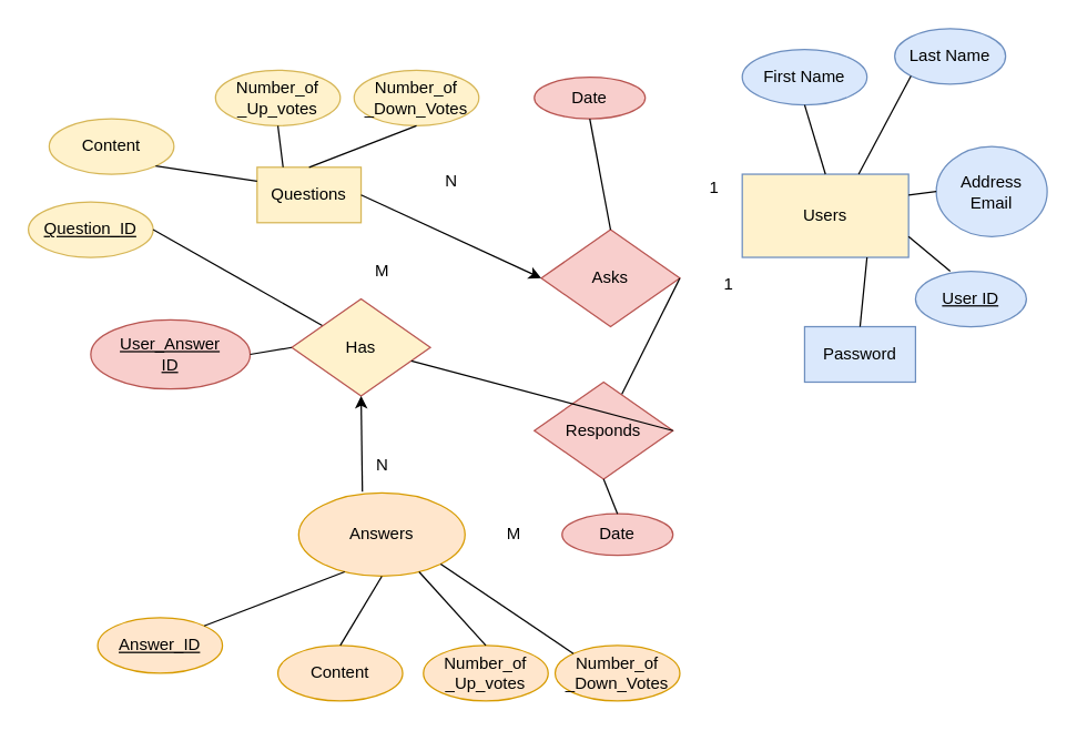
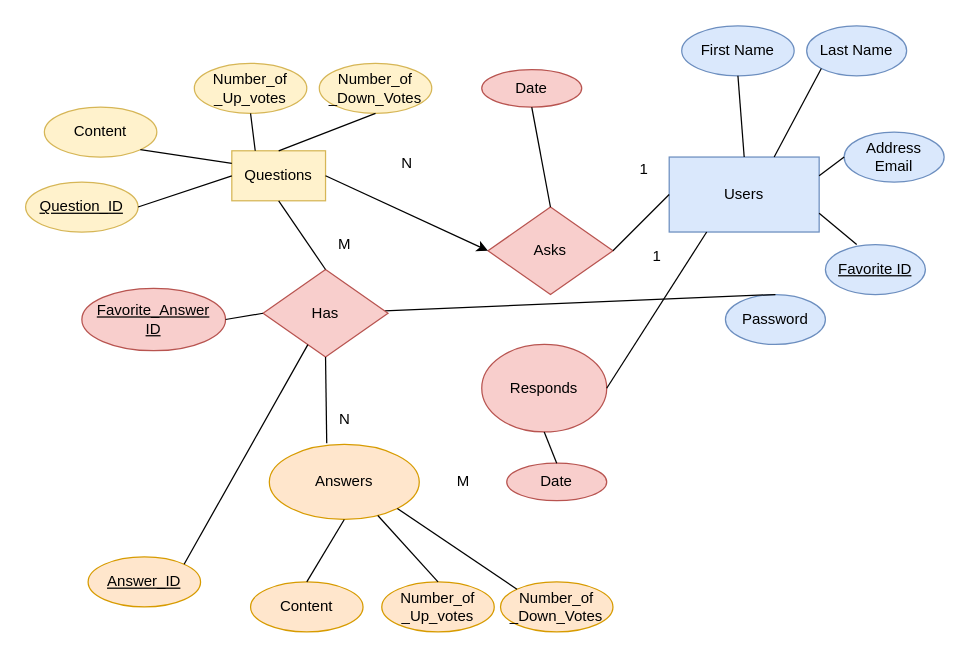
  <mxCell id="0" />
  <mxCell id="1" parent="0" />
- <mxCell id="2" value="Users" style="rounded=0;whiteSpace=wrap;html=1;fillColor=#fff2cc;strokeColor=#6c8ebf;" vertex="1" parent="1"><mxGeometry x="535" y="125" width="120" height="60" as="geometry" /></mxCell>
+ <mxCell id="2" value="Users" style="rounded=0;whiteSpace=wrap;html=1;fillColor=#dae8fc;strokeColor=#6c8ebf;" vertex="1" parent="1"><mxGeometry x="535" y="125" width="120" height="60" as="geometry" /></mxCell>
  <mxCell id="3" value="Questions" style="rounded=0;whiteSpace=wrap;html=1;fillColor=#fff2cc;strokeColor=#d6b656;" vertex="1" parent="1"><mxGeometry x="185" y="120" width="75" height="40" as="geometry" /></mxCell>
  <mxCell id="4" value="Answers" style="ellipse;whiteSpace=wrap;html=1;fillColor=#ffe6cc;strokeColor=#d79b00;" vertex="1" parent="1"><mxGeometry x="215" y="355" width="120" height="60" as="geometry" /></mxCell>
- <mxCell id="5" value="First Name" style="ellipse;whiteSpace=wrap;html=1;fillColor=#dae8fc;strokeColor=#6c8ebf;" vertex="1" parent="1"><mxGeometry x="535" y="35" width="90" height="40" as="geometry" /></mxCell>
+ <mxCell id="5" value="First Name" style="ellipse;whiteSpace=wrap;html=1;fillColor=#dae8fc;strokeColor=#6c8ebf;" vertex="1" parent="1"><mxGeometry x="545" y="20" width="90" height="40" as="geometry" /></mxCell>
  <mxCell id="6" value="Last Name" style="ellipse;whiteSpace=wrap;html=1;fillColor=#dae8fc;strokeColor=#6c8ebf;" vertex="1" parent="1"><mxGeometry x="645" y="20" width="80" height="40" as="geometry" /></mxCell>
- <mxCell id="7" value="&lt;u&gt;User ID&lt;/u&gt;" style="ellipse;whiteSpace=wrap;html=1;fillColor=#dae8fc;strokeColor=#6c8ebf;" vertex="1" parent="1"><mxGeometry x="660" y="195" width="80" height="40" as="geometry" /></mxCell>
- <mxCell id="8" value="Address&lt;br&gt;Email" style="ellipse;whiteSpace=wrap;html=1;fillColor=#dae8fc;strokeColor=#6c8ebf;" vertex="1" parent="1"><mxGeometry x="675" y="105" width="80" height="65" as="geometry" /></mxCell>
- <mxCell id="9" value="Password" style="whiteSpace=wrap;html=1;fillColor=#dae8fc;strokeColor=#6c8ebf;rounded=0;" vertex="1" parent="1"><mxGeometry x="580" y="235" width="80" height="40" as="geometry" /></mxCell>
+ <mxCell id="7" value="&lt;u&gt;Favorite ID&lt;/u&gt;" style="ellipse;whiteSpace=wrap;html=1;fillColor=#dae8fc;strokeColor=#6c8ebf;" vertex="1" parent="1"><mxGeometry x="660" y="195" width="80" height="40" as="geometry" /></mxCell>
+ <mxCell id="8" value="Address&lt;br&gt;Email" style="ellipse;whiteSpace=wrap;html=1;fillColor=#dae8fc;strokeColor=#6c8ebf;" vertex="1" parent="1"><mxGeometry x="675" y="105" width="80" height="40" as="geometry" /></mxCell>
+ <mxCell id="9" value="Password" style="ellipse;whiteSpace=wrap;html=1;fillColor=#dae8fc;strokeColor=#6c8ebf;" vertex="1" parent="1"><mxGeometry x="580" y="235" width="80" height="40" as="geometry" /></mxCell>
  <mxCell id="10" value="" style="endArrow=none;html=1;rounded=0;entryX=0.5;entryY=1;entryDx=0;entryDy=0;exitX=0.5;exitY=0;exitDx=0;exitDy=0;" edge="1" parent="1" source="2" target="5"><mxGeometry width="50" height="50" relative="1" as="geometry"><mxPoint x="605" y="245" as="sourcePoint" /><mxPoint x="655" y="195" as="targetPoint" /></mxGeometry></mxCell>
  <mxCell id="11" value="" style="endArrow=none;html=1;rounded=0;entryX=0;entryY=1;entryDx=0;entryDy=0;exitX=0.7;exitY=0;exitDx=0;exitDy=0;exitPerimeter=0;" edge="1" parent="1" source="2" target="6"><mxGeometry width="50" height="50" relative="1" as="geometry"><mxPoint x="605" y="135" as="sourcePoint" /><mxPoint x="590" y="85" as="targetPoint" /></mxGeometry></mxCell>
  <mxCell id="12" value="" style="endArrow=none;html=1;rounded=0;entryX=0;entryY=0.5;entryDx=0;entryDy=0;exitX=1;exitY=0.25;exitDx=0;exitDy=0;" edge="1" parent="1" source="2" target="8"><mxGeometry width="50" height="50" relative="1" as="geometry"><mxPoint x="615" y="145" as="sourcePoint" /><mxPoint x="600" y="95" as="targetPoint" /></mxGeometry></mxCell>
  <mxCell id="13" value="" style="endArrow=none;html=1;rounded=0;entryX=1;entryY=0.75;entryDx=0;entryDy=0;exitX=0.313;exitY=0;exitDx=0;exitDy=0;exitPerimeter=0;" edge="1" parent="1" source="7" target="2"><mxGeometry width="50" height="50" relative="1" as="geometry"><mxPoint x="625" y="155" as="sourcePoint" /><mxPoint x="610" y="105" as="targetPoint" /></mxGeometry></mxCell>
- <mxCell id="14" value="" style="endArrow=none;html=1;rounded=0;entryX=0.75;entryY=1;entryDx=0;entryDy=0;exitX=0.5;exitY=0;exitDx=0;exitDy=0;" edge="1" parent="1" source="9" target="2"><mxGeometry width="50" height="50" relative="1" as="geometry"><mxPoint x="635" y="165" as="sourcePoint" /><mxPoint x="620" y="115" as="targetPoint" /></mxGeometry></mxCell>
+ <mxCell id="14" value="" style="endArrow=none;html=1;rounded=0;exitX=0.5;exitY=0;exitDx=0;exitDy=0;" edge="1" parent="1" source="9" target="27"><mxGeometry width="50" height="50" relative="1" as="geometry"><mxPoint x="635" y="165" as="sourcePoint" /><mxPoint x="620" y="115" as="targetPoint" /></mxGeometry></mxCell>
  <mxCell id="15" value="Asks" style="rhombus;whiteSpace=wrap;html=1;fillColor=#f8cecc;strokeColor=#b85450;" vertex="1" parent="1"><mxGeometry x="390" y="165" width="100" height="70" as="geometry" /></mxCell>
- <mxCell id="16" value="" style="endArrow=none;html=1;rounded=0;exitX=1;exitY=0.5;exitDx=0;exitDy=0;" edge="1" parent="1" source="15" target="36"><mxGeometry width="50" height="50" relative="1" as="geometry"><mxPoint x="605" y="245" as="sourcePoint" /><mxPoint x="655" y="195" as="targetPoint" /></mxGeometry></mxCell>
+ <mxCell id="16" value="" style="endArrow=none;html=1;rounded=0;exitX=1;exitY=0.5;exitDx=0;exitDy=0;entryX=0;entryY=0.5;entryDx=0;entryDy=0;" edge="1" parent="1" source="15" target="2"><mxGeometry width="50" height="50" relative="1" as="geometry"><mxPoint x="605" y="245" as="sourcePoint" /><mxPoint x="655" y="195" as="targetPoint" /></mxGeometry></mxCell>
  <mxCell id="17" value="" style="endArrow=classic;html=1;rounded=0;exitX=1;exitY=0.5;exitDx=0;exitDy=0;entryX=0;entryY=0.5;entryDx=0;entryDy=0;" edge="1" parent="1" source="3" target="15"><mxGeometry width="50" height="50" relative="1" as="geometry"><mxPoint x="585" y="235" as="sourcePoint" /><mxPoint x="635" y="185" as="targetPoint" /></mxGeometry></mxCell>
  <mxCell id="18" value="1" style="text;html=1;strokeColor=none;fillColor=none;align=center;verticalAlign=middle;whiteSpace=wrap;rounded=0;" vertex="1" parent="1"><mxGeometry x="485" y="120" width="60" height="30" as="geometry" /></mxCell>
  <mxCell id="19" value="N" style="text;html=1;align=center;verticalAlign=middle;resizable=0;points=[];autosize=1;strokeColor=none;fillColor=none;" vertex="1" parent="1"><mxGeometry x="315" y="120" width="20" height="20" as="geometry" /></mxCell>
  <mxCell id="20" value="Date" style="ellipse;whiteSpace=wrap;html=1;fillColor=#f8cecc;strokeColor=#b85450;" vertex="1" parent="1"><mxGeometry x="385" y="55" width="80" height="30" as="geometry" /></mxCell>
  <mxCell id="21" value="" style="endArrow=none;html=1;rounded=0;entryX=0.5;entryY=1;entryDx=0;entryDy=0;exitX=0.5;exitY=0;exitDx=0;exitDy=0;" edge="1" parent="1" source="15" target="20"><mxGeometry width="50" height="50" relative="1" as="geometry"><mxPoint x="645" y="175" as="sourcePoint" /><mxPoint x="630" y="125" as="targetPoint" /></mxGeometry></mxCell>
  <mxCell id="22" value="&lt;u&gt;Question_ID&lt;/u&gt;" style="ellipse;whiteSpace=wrap;html=1;fillColor=#fff2cc;strokeColor=#d6b656;" vertex="1" parent="1"><mxGeometry x="20" y="145" width="90" height="40" as="geometry" /></mxCell>
  <mxCell id="23" value="Content" style="ellipse;whiteSpace=wrap;html=1;fillColor=#fff2cc;strokeColor=#d6b656;" vertex="1" parent="1"><mxGeometry x="35" y="85" width="90" height="40" as="geometry" /></mxCell>
- <mxCell id="24" value="" style="endArrow=none;html=1;rounded=0;exitX=1;exitY=0.5;exitDx=0;exitDy=0;" edge="1" parent="1" source="22" target="27"><mxGeometry width="50" height="50" relative="1" as="geometry"><mxPoint x="515" y="235" as="sourcePoint" /><mxPoint x="565" y="185" as="targetPoint" /></mxGeometry></mxCell>
+ <mxCell id="24" value="" style="endArrow=none;html=1;rounded=0;exitX=1;exitY=0.5;exitDx=0;exitDy=0;entryX=0;entryY=0.5;entryDx=0;entryDy=0;" edge="1" parent="1" source="22" target="3"><mxGeometry width="50" height="50" relative="1" as="geometry"><mxPoint x="515" y="235" as="sourcePoint" /><mxPoint x="565" y="185" as="targetPoint" /></mxGeometry></mxCell>
  <mxCell id="25" value="&lt;u&gt;Answer_ID&lt;/u&gt;" style="ellipse;whiteSpace=wrap;html=1;fillColor=#ffe6cc;strokeColor=#d79b00;" vertex="1" parent="1"><mxGeometry x="70" y="445" width="90" height="40" as="geometry" /></mxCell>
  <mxCell id="26" value="Content" style="ellipse;whiteSpace=wrap;html=1;fillColor=#ffe6cc;strokeColor=#d79b00;" vertex="1" parent="1"><mxGeometry x="200" y="465" width="90" height="40" as="geometry" /></mxCell>
- <mxCell id="27" value="Has" style="rhombus;whiteSpace=wrap;html=1;fillColor=#fff2cc;strokeColor=#b85450;" vertex="1" parent="1"><mxGeometry x="210" y="215" width="100" height="70" as="geometry" /></mxCell>
- <mxCell id="28" value="" style="endArrow=none;html=1;rounded=0;exitX=1;exitY=0;exitDx=0;exitDy=0;entryX=0.25;entryY=1;entryDx=0;entryDy=0;" edge="1" parent="1" source="25" target="4"><mxGeometry width="50" height="50" relative="1" as="geometry"><mxPoint x="515" y="275" as="sourcePoint" /><mxPoint x="565" y="225" as="targetPoint" /></mxGeometry></mxCell>
+ <mxCell id="27" value="Has" style="rhombus;whiteSpace=wrap;html=1;fillColor=#f8cecc;strokeColor=#b85450;" vertex="1" parent="1"><mxGeometry x="210" y="215" width="100" height="70" as="geometry" /></mxCell>
+ <mxCell id="28" value="" style="endArrow=none;html=1;rounded=0;exitX=1;exitY=0;exitDx=0;exitDy=0;" edge="1" parent="1" source="25" target="27"><mxGeometry width="50" height="50" relative="1" as="geometry"><mxPoint x="515" y="275" as="sourcePoint" /><mxPoint x="565" y="225" as="targetPoint" /></mxGeometry></mxCell>
  <mxCell id="29" value="" style="endArrow=none;html=1;rounded=0;exitX=0.5;exitY=0;exitDx=0;exitDy=0;entryX=0.5;entryY=1;entryDx=0;entryDy=0;" edge="1" parent="1" source="26" target="4"><mxGeometry width="50" height="50" relative="1" as="geometry"><mxPoint x="515" y="275" as="sourcePoint" /><mxPoint x="565" y="225" as="targetPoint" /></mxGeometry></mxCell>
- <mxCell id="31" value="&lt;u&gt;User_Answer&lt;br&gt;ID&lt;/u&gt;" style="ellipse;whiteSpace=wrap;html=1;fillColor=#f8cecc;strokeColor=#b85450;" vertex="1" parent="1"><mxGeometry x="65" y="230" width="115" height="50" as="geometry" /></mxCell>
+ <mxCell id="30" value="" style="endArrow=none;html=1;rounded=0;entryX=0.5;entryY=0;entryDx=0;entryDy=0;exitX=0.5;exitY=1;exitDx=0;exitDy=0;" edge="1" parent="1" source="3" target="27"><mxGeometry width="50" height="50" relative="1" as="geometry"><mxPoint x="345" y="205" as="sourcePoint" /><mxPoint x="425" y="255" as="targetPoint" /></mxGeometry></mxCell>
+ <mxCell id="31" value="&lt;u&gt;Favorite_Answer&lt;br&gt;ID&lt;/u&gt;" style="ellipse;whiteSpace=wrap;html=1;fillColor=#f8cecc;strokeColor=#b85450;" vertex="1" parent="1"><mxGeometry x="65" y="230" width="115" height="50" as="geometry" /></mxCell>
  <mxCell id="32" value="" style="endArrow=none;html=1;rounded=0;exitX=1;exitY=0.5;exitDx=0;exitDy=0;entryX=0;entryY=0.5;entryDx=0;entryDy=0;" edge="1" parent="1" source="31" target="27"><mxGeometry width="50" height="50" relative="1" as="geometry"><mxPoint x="515" y="275" as="sourcePoint" /><mxPoint x="565" y="225" as="targetPoint" /></mxGeometry></mxCell>
  <mxCell id="33" value="M" style="text;html=1;align=center;verticalAlign=middle;resizable=0;points=[];autosize=1;strokeColor=none;fillColor=none;" vertex="1" parent="1"><mxGeometry x="260" y="185" width="30" height="20" as="geometry" /></mxCell>
  <mxCell id="34" value="N" style="text;html=1;align=center;verticalAlign=middle;resizable=0;points=[];autosize=1;strokeColor=none;fillColor=none;" vertex="1" parent="1"><mxGeometry x="265" y="325" width="20" height="20" as="geometry" /></mxCell>
- <mxCell id="35" value="" style="endArrow=classic;html=1;rounded=0;exitX=0.383;exitY=-0.017;exitDx=0;exitDy=0;exitPerimeter=0;entryX=0.5;entryY=1;entryDx=0;entryDy=0;" edge="1" parent="1" source="4" target="27"><mxGeometry width="50" height="50" relative="1" as="geometry"><mxPoint x="515" y="275" as="sourcePoint" /><mxPoint x="565" y="225" as="targetPoint" /></mxGeometry></mxCell>
- <mxCell id="36" value="Responds" style="rhombus;whiteSpace=wrap;html=1;fillColor=#f8cecc;strokeColor=#b85450;" vertex="1" parent="1"><mxGeometry x="385" y="275" width="100" height="70" as="geometry" /></mxCell>
- <mxCell id="37" value="" style="endArrow=none;html=1;rounded=0;exitX=1;exitY=0.5;exitDx=0;exitDy=0;" edge="1" parent="1" source="36" target="27"><mxGeometry width="50" height="50" relative="1" as="geometry"><mxPoint x="515" y="275" as="sourcePoint" /><mxPoint x="565" y="225" as="targetPoint" /></mxGeometry></mxCell>
+ <mxCell id="35" value="" style="endArrow=none;html=1;rounded=0;exitX=0.383;exitY=-0.017;exitDx=0;exitDy=0;exitPerimeter=0;entryX=0.5;entryY=1;entryDx=0;entryDy=0;" edge="1" parent="1" source="4" target="27"><mxGeometry width="50" height="50" relative="1" as="geometry"><mxPoint x="515" y="275" as="sourcePoint" /><mxPoint x="565" y="225" as="targetPoint" /></mxGeometry></mxCell>
+ <mxCell id="36" value="Responds" style="ellipse;whiteSpace=wrap;html=1;fillColor=#f8cecc;strokeColor=#b85450;" vertex="1" parent="1"><mxGeometry x="385" y="275" width="100" height="70" as="geometry" /></mxCell>
+ <mxCell id="37" value="" style="endArrow=none;html=1;rounded=0;exitX=1;exitY=0.5;exitDx=0;exitDy=0;entryX=0.25;entryY=1;entryDx=0;entryDy=0;" edge="1" parent="1" source="36" target="2"><mxGeometry width="50" height="50" relative="1" as="geometry"><mxPoint x="515" y="275" as="sourcePoint" /><mxPoint x="565" y="225" as="targetPoint" /></mxGeometry></mxCell>
  <mxCell id="38" value="1" style="text;html=1;align=center;verticalAlign=middle;resizable=0;points=[];autosize=1;strokeColor=none;fillColor=none;" vertex="1" parent="1"><mxGeometry x="515" y="195" width="20" height="20" as="geometry" /></mxCell>
  <mxCell id="39" value="M" style="text;html=1;align=center;verticalAlign=middle;resizable=0;points=[];autosize=1;strokeColor=none;fillColor=none;" vertex="1" parent="1"><mxGeometry x="355" y="375" width="30" height="20" as="geometry" /></mxCell>
  <mxCell id="40" value="Date" style="ellipse;whiteSpace=wrap;html=1;fillColor=#f8cecc;strokeColor=#b85450;" vertex="1" parent="1"><mxGeometry x="405" y="370" width="80" height="30" as="geometry" /></mxCell>
  <mxCell id="41" value="" style="endArrow=none;html=1;rounded=0;exitX=0.5;exitY=0;exitDx=0;exitDy=0;entryX=0.5;entryY=1;entryDx=0;entryDy=0;" edge="1" parent="1" source="40" target="36"><mxGeometry width="50" height="50" relative="1" as="geometry"><mxPoint x="515" y="265" as="sourcePoint" /><mxPoint x="565" y="215" as="targetPoint" /></mxGeometry></mxCell>
  <mxCell id="42" value="" style="endArrow=none;html=1;rounded=0;exitX=0;exitY=0.25;exitDx=0;exitDy=0;entryX=1;entryY=1;entryDx=0;entryDy=0;" edge="1" parent="1" source="3" target="23"><mxGeometry width="50" height="50" relative="1" as="geometry"><mxPoint x="515" y="315" as="sourcePoint" /><mxPoint x="565" y="265" as="targetPoint" /></mxGeometry></mxCell>
  <mxCell id="43" value="Number_of&lt;br&gt;_Up_votes" style="ellipse;whiteSpace=wrap;html=1;fillColor=#ffe6cc;strokeColor=#d79b00;" vertex="1" parent="1"><mxGeometry x="305" y="465" width="90" height="40" as="geometry" /></mxCell>
  <mxCell id="44" value="" style="endArrow=none;html=1;rounded=0;exitX=0.5;exitY=0;exitDx=0;exitDy=0;entryX=0.75;entryY=1;entryDx=0;entryDy=0;" edge="1" parent="1" source="43" target="4"><mxGeometry width="50" height="50" relative="1" as="geometry"><mxPoint x="515" y="315" as="sourcePoint" /><mxPoint x="565" y="265" as="targetPoint" /></mxGeometry></mxCell>
  <mxCell id="45" value="Number_of&lt;br&gt;_Down_Votes" style="ellipse;whiteSpace=wrap;html=1;fillColor=#ffe6cc;strokeColor=#d79b00;" vertex="1" parent="1"><mxGeometry x="400" y="465" width="90" height="40" as="geometry" /></mxCell>
  <mxCell id="46" value="" style="endArrow=none;html=1;rounded=0;exitX=0;exitY=0;exitDx=0;exitDy=0;entryX=1;entryY=1;entryDx=0;entryDy=0;" edge="1" parent="1" source="45" target="4"><mxGeometry width="50" height="50" relative="1" as="geometry"><mxPoint x="515" y="315" as="sourcePoint" /><mxPoint x="565" y="265" as="targetPoint" /></mxGeometry></mxCell>
  <mxCell id="47" value="Number_of&lt;br&gt;_Up_votes" style="ellipse;whiteSpace=wrap;html=1;fillColor=#fff2cc;strokeColor=#d6b656;" vertex="1" parent="1"><mxGeometry y="50" width="90" height="40" as="geometry" x="155" /></mxCell>
  <mxCell id="48" value="" style="endArrow=none;html=1;rounded=0;exitX=0.25;exitY=0;exitDx=0;exitDy=0;entryX=0.5;entryY=1;entryDx=0;entryDy=0;fillColor=#fff2cc;strokeColor=#000000;" edge="1" parent="1" source="3" target="47"><mxGeometry width="50" height="50" relative="1" as="geometry"><mxPoint x="485" y="-155" as="sourcePoint" /><mxPoint x="275" as="targetPoint" y="-55" /></mxGeometry></mxCell>
  <mxCell id="49" value="Number_of&lt;br&gt;_Down_Votes" style="ellipse;whiteSpace=wrap;html=1;fillColor=#fff2cc;strokeColor=#d6b656;" vertex="1" parent="1"><mxGeometry x="255" y="50" width="90" height="40" as="geometry" /></mxCell>
  <mxCell id="50" value="" style="endArrow=none;html=1;rounded=0;exitX=0.5;exitY=0;exitDx=0;exitDy=0;entryX=0.5;entryY=1;entryDx=0;entryDy=0;" edge="1" parent="1" source="3" target="49"><mxGeometry width="50" height="50" relative="1" as="geometry"><mxPoint x="485" y="-155" as="sourcePoint" /><mxPoint x="305" as="targetPoint" y="-55" /></mxGeometry></mxCell>
